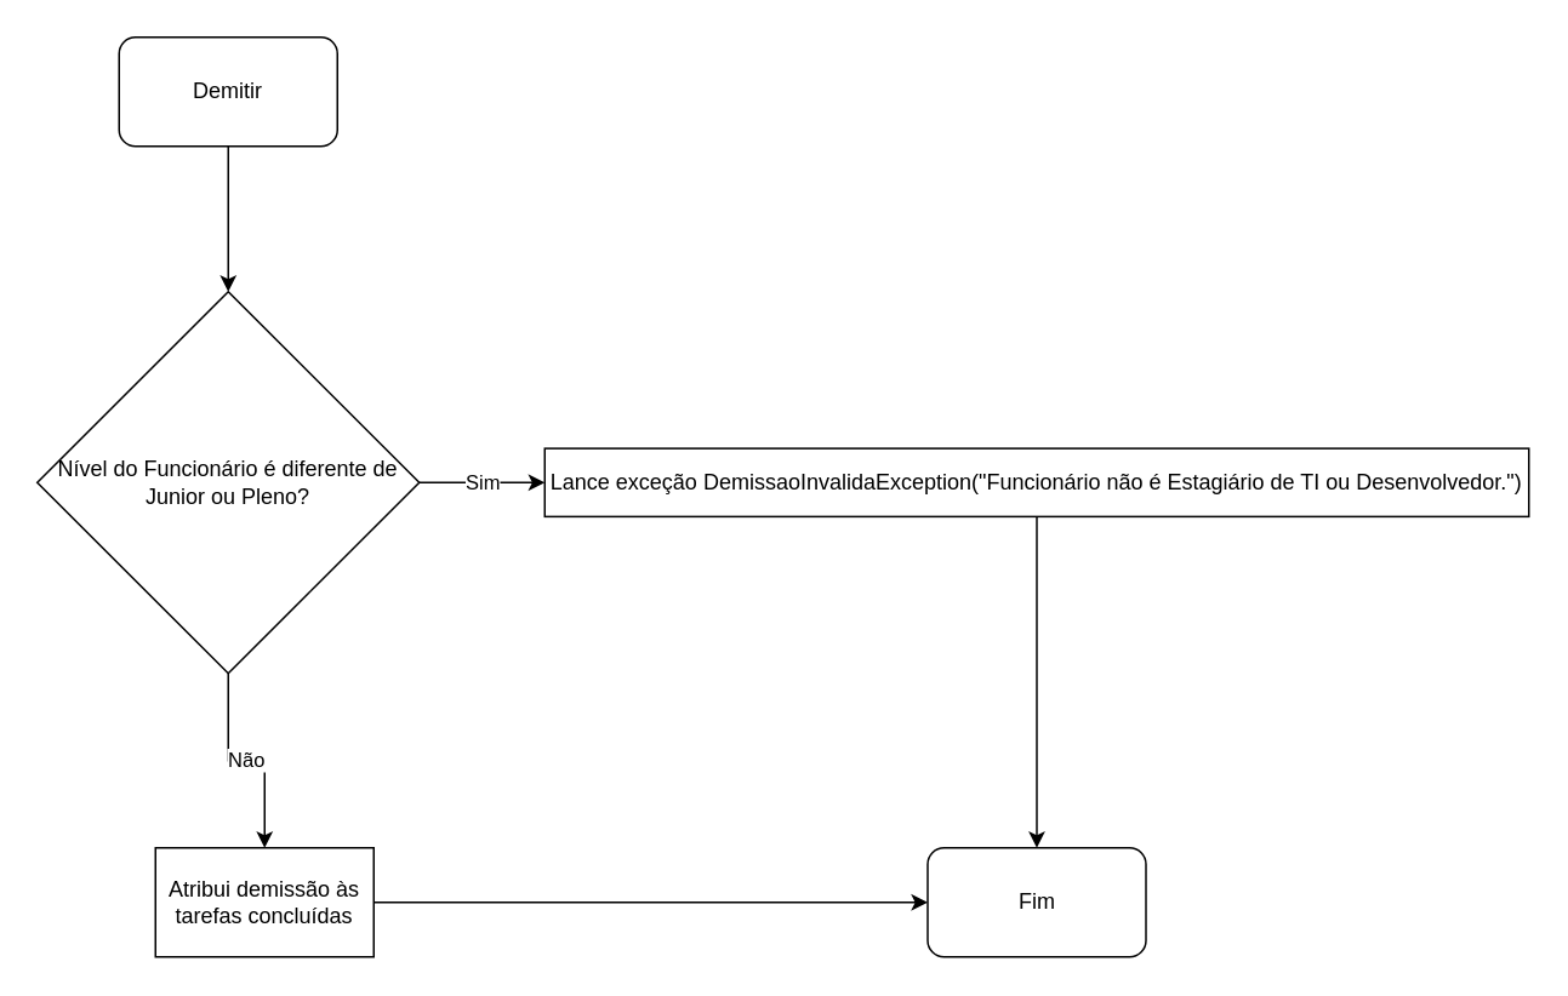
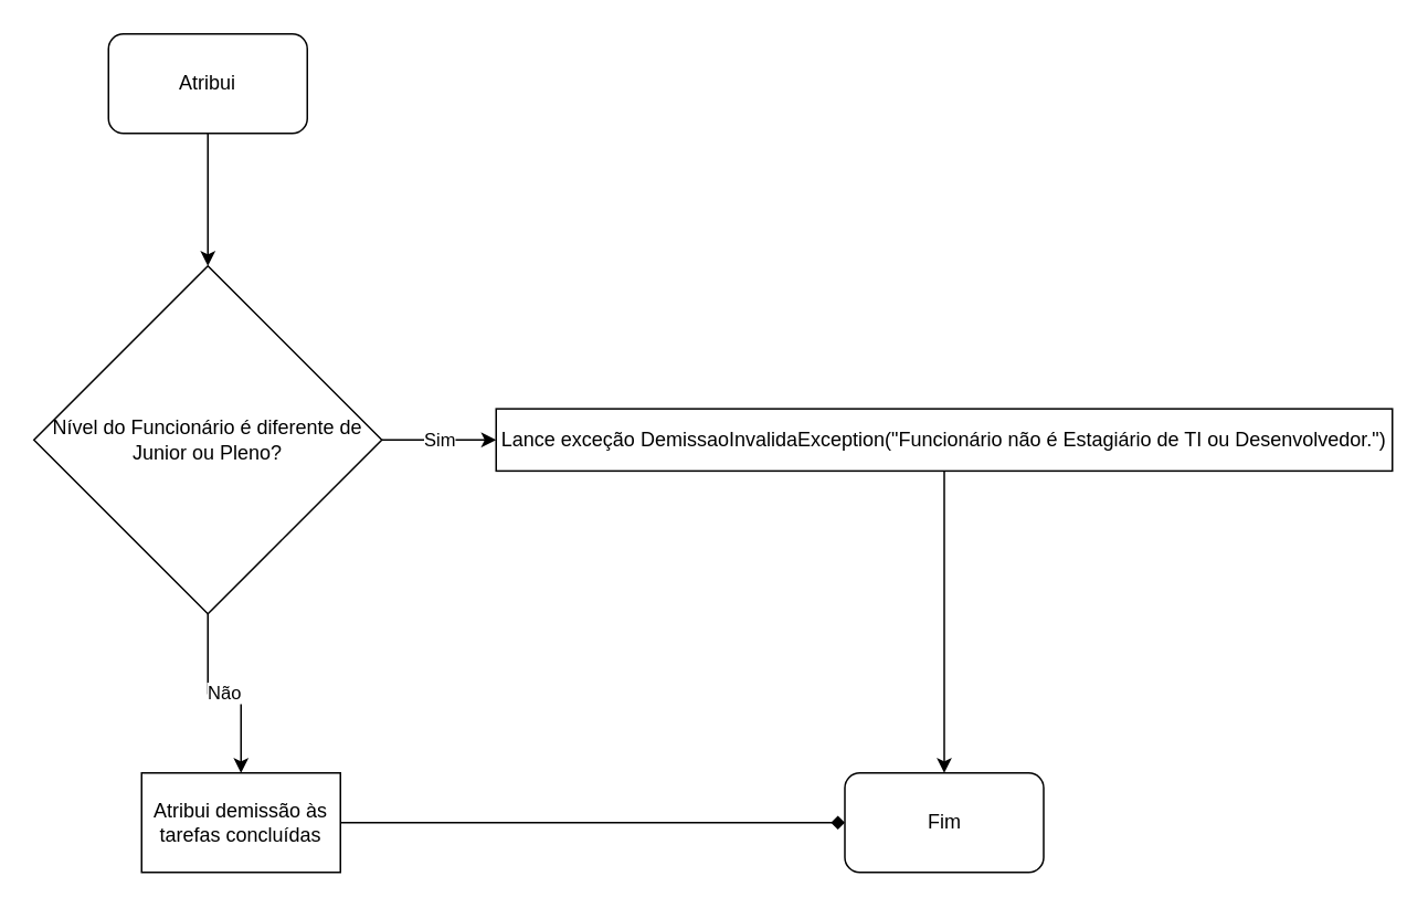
  <mxCell id="0" />
  <mxCell id="1" parent="0" />
  <mxCell id="2" value="" style="edgeStyle=orthogonalEdgeStyle;rounded=0;orthogonalLoop=1;jettySize=auto;html=1;" parent="1" source="3" target="6" edge="1"><mxGeometry relative="1" as="geometry" /></mxCell>
- <mxCell id="3" value="Demitir" style="rounded=1;whiteSpace=wrap;html=1;" parent="1" vertex="1"><mxGeometry x="65" width="120" height="60" as="geometry" y="20" /></mxCell>
+ <mxCell id="3" value="Atribui" style="rounded=1;whiteSpace=wrap;html=1;" parent="1" vertex="1"><mxGeometry x="65" width="120" height="60" as="geometry" y="20" /></mxCell>
  <mxCell id="4" value="Sim" style="edgeStyle=orthogonalEdgeStyle;rounded=0;orthogonalLoop=1;jettySize=auto;html=1;entryX=0;entryY=0.5;entryDx=0;entryDy=0;" parent="1" source="6" target="8" edge="1"><mxGeometry relative="1" as="geometry" /></mxCell>
  <mxCell id="5" value="Não" style="edgeStyle=orthogonalEdgeStyle;rounded=0;orthogonalLoop=1;jettySize=auto;html=1;" parent="1" source="6" target="10" edge="1"><mxGeometry relative="1" as="geometry" /></mxCell>
  <mxCell id="6" value="Nível do Funcionário é diferente de Junior ou Pleno?" style="rhombus;whiteSpace=wrap;html=1;" parent="1" vertex="1"><mxGeometry y="160" width="210" height="210" as="geometry" x="20" /></mxCell>
  <mxCell id="7" style="edgeStyle=orthogonalEdgeStyle;rounded=0;orthogonalLoop=1;jettySize=auto;html=1;entryX=0.5;entryY=0;entryDx=0;entryDy=0;" parent="1" source="8" target="11" edge="1"><mxGeometry relative="1" as="geometry" /></mxCell>
  <mxCell id="8" value="Lance exceção DemissaoInvalidaException(&quot;Funcionário não é Estagiário de TI ou Desenvolvedor.&quot;)" style="rounded=0;whiteSpace=wrap;html=1;" parent="1" vertex="1"><mxGeometry x="299" y="246.25" width="541" height="37.5" as="geometry" /></mxCell>
- <mxCell id="9" style="edgeStyle=orthogonalEdgeStyle;rounded=0;orthogonalLoop=1;jettySize=auto;html=1;entryX=0;entryY=0.5;entryDx=0;entryDy=0;" parent="1" source="10" target="11" edge="1"><mxGeometry relative="1" as="geometry" /></mxCell>
+ <mxCell id="9" style="edgeStyle=orthogonalEdgeStyle;rounded=0;orthogonalLoop=1;jettySize=auto;html=1;entryX=0;entryY=0.5;entryDx=0;entryDy=0;endArrow=diamond;" parent="1" source="10" target="11" edge="1"><mxGeometry relative="1" as="geometry" /></mxCell>
  <mxCell id="10" value="Atribui demissão às tarefas concluídas" style="rounded=0;whiteSpace=wrap;html=1;" parent="1" vertex="1"><mxGeometry x="85" y="466" width="120" height="60" as="geometry" /></mxCell>
  <mxCell id="11" value="Fim" style="rounded=1;whiteSpace=wrap;html=1;" parent="1" vertex="1"><mxGeometry x="509.5" y="466" width="120" height="60" as="geometry" /></mxCell>
